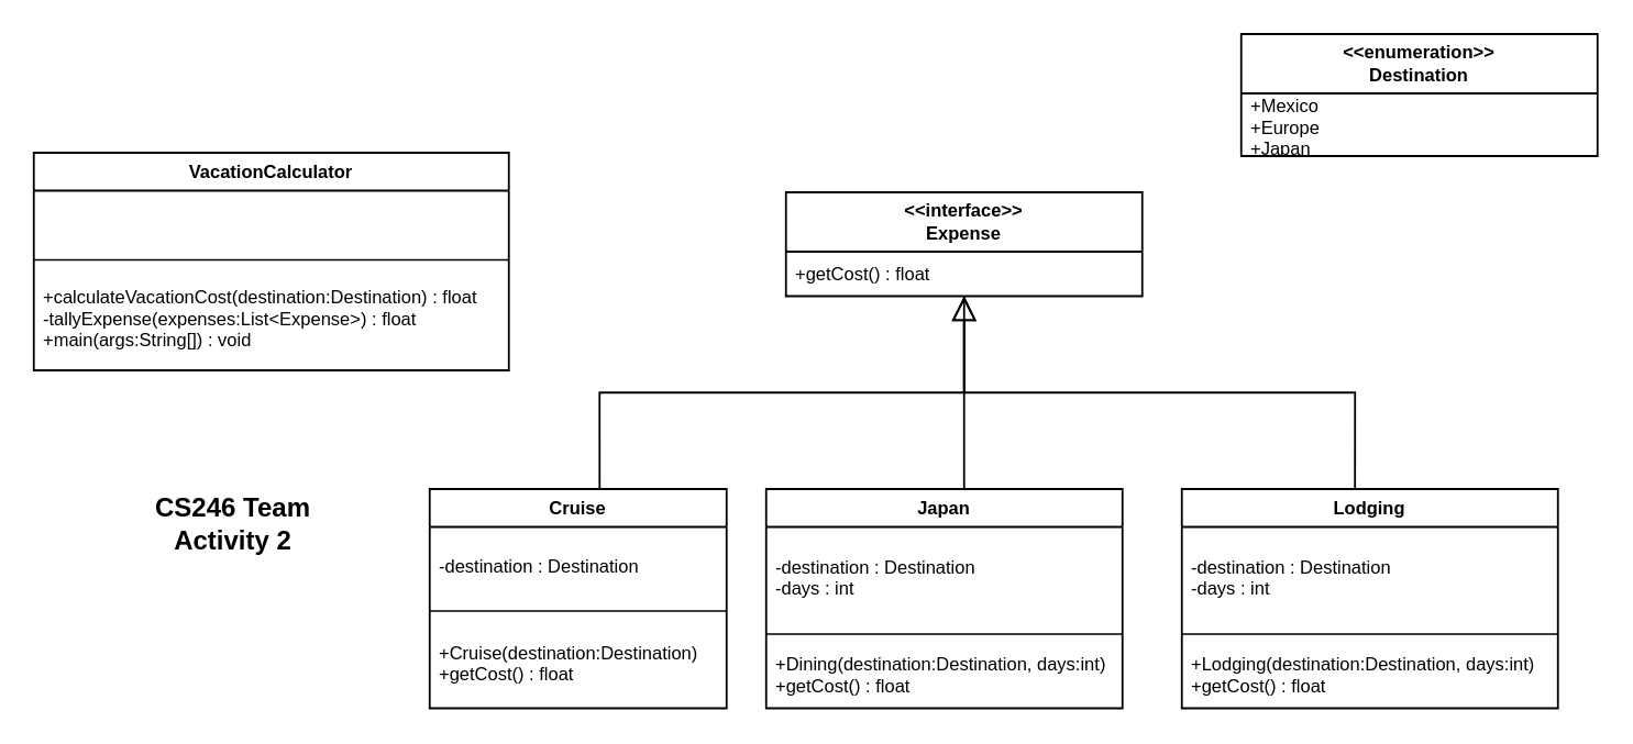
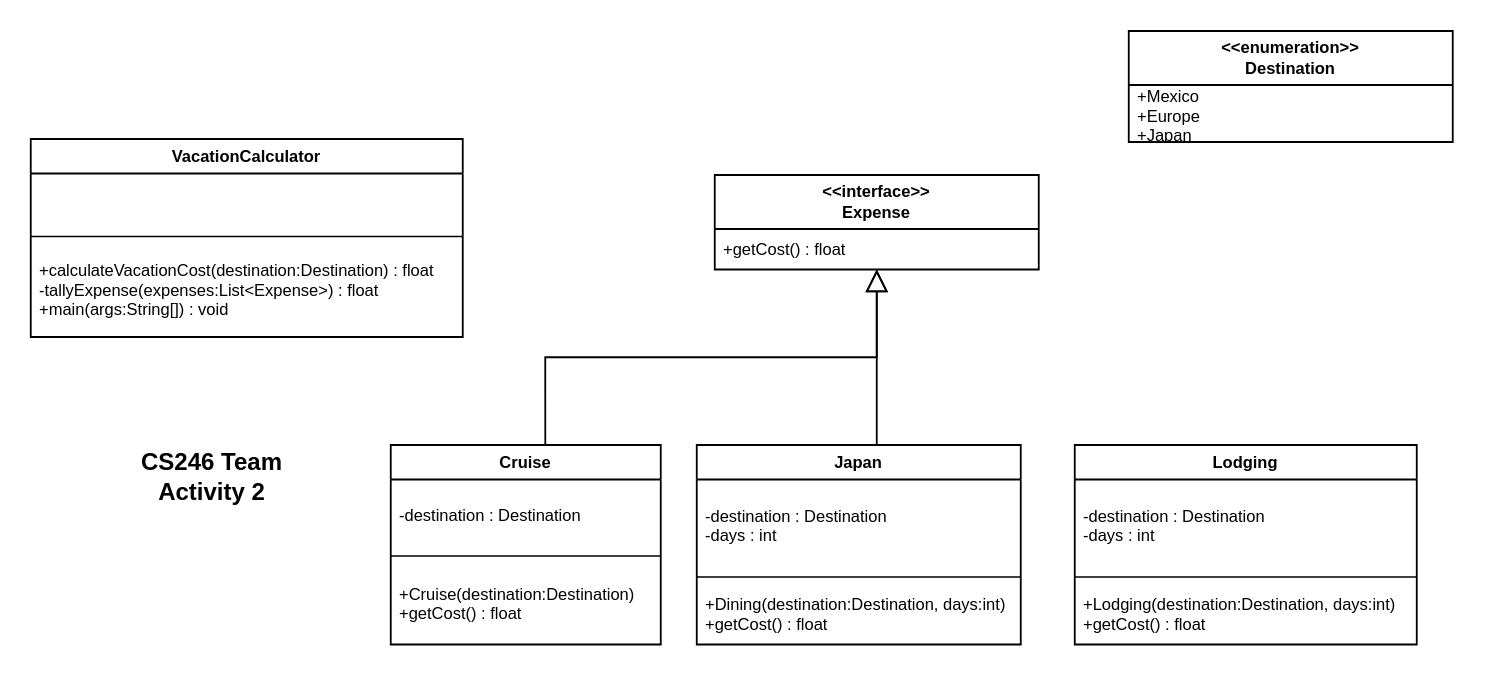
  <mxCell id="0" />
  <mxCell id="1" parent="0" />
  <mxCell id="2" value="VacationCalculator" style="html=1;whiteSpace=wrap;swimlane;childLayout=stackLayout;horizontal=1;startSize=26;horizontalStack=0;resizeParent=1;resizeParentMax=0;resizeLast=0;collapsible=1;marginBottom=0;swimlaneFillColor=#ffffff;startSize=23;fontSize=11;fontColor=#000000;spacing=0;strokeOpacity=100;strokeWidth=1.2;" vertex="1" parent="1"><mxGeometry x="20" y="92" width="288" height="132" as="geometry" /></mxCell>
  <mxCell id="3" value="" style="part=1;resizeHeight=0;strokeColor=none;fillColor=none;align=left;verticalAlign=middle;spacingLeft=4;spacingRight=4;overflow=hidden;rotatable=0;points=[[0,0.5],[1,0.5]];portConstraint=eastwest;swimlaneFillColor=#ffffff;strokeOpacity=100;fontSize=11;" vertex="1" parent="2"><mxGeometry y="23" width="288" height="38" as="geometry" /></mxCell>
  <mxCell id="4" value="" style="line;strokeWidth=1;fillColor=none;align=left;verticalAlign=middle;spacingTop=-1;spacingLeft=3;spacingRight=3;rotatable=0;labelPosition=right;points=[];portConstraint=eastwest;" vertex="1" parent="2"><mxGeometry y="61" width="288" height="8" as="geometry" /></mxCell>
  <mxCell id="5" value="+calculateVacationCost(destination:Destination) : float&#10;-tallyExpense(expenses:List&lt;Expense&gt;) : float&#10;+main(args:String[]) : void" style="part=1;resizeHeight=0;strokeColor=none;fillColor=none;align=left;verticalAlign=middle;spacingLeft=4;spacingRight=4;overflow=hidden;rotatable=0;points=[[0,0.5],[1,0.5]];portConstraint=eastwest;swimlaneFillColor=#ffffff;strokeOpacity=100;fontSize=11;fontColor=#000000;fontStyle=0;" vertex="1" parent="2"><mxGeometry y="69" width="288" height="63" as="geometry" /></mxCell>
  <mxCell id="6" value="&amp;lt;&amp;lt;interface&amp;gt;&amp;gt;&#10;Expense" style="html=1;whiteSpace=wrap;swimlane;childLayout=stackLayout;horizontal=1;startSize=26;horizontalStack=0;resizeParent=1;resizeParentMax=0;resizeLast=0;collapsible=1;marginBottom=0;swimlaneFillColor=#ffffff;startSize=36;fontSize=11;fontStyle=1;spacing=0;strokeOpacity=100;strokeWidth=1.2;" vertex="1" parent="1"><mxGeometry x="476" y="116" width="216" height="63" as="geometry" /></mxCell>
  <mxCell id="7" value="+getCost() : float" style="part=1;resizeHeight=0;strokeColor=none;fillColor=none;align=left;verticalAlign=middle;spacingLeft=4;spacingRight=4;overflow=hidden;rotatable=0;points=[[0,0.5],[1,0.5]];portConstraint=eastwest;swimlaneFillColor=#ffffff;strokeOpacity=100;fontSize=11;fontColor=#000000;" vertex="1" parent="6"><mxGeometry y="36" width="216" height="27" as="geometry" /></mxCell>
  <mxCell id="8" value="Cruise" style="html=1;whiteSpace=wrap;swimlane;childLayout=stackLayout;horizontal=1;startSize=26;horizontalStack=0;resizeParent=1;resizeParentMax=0;resizeLast=0;collapsible=1;marginBottom=0;swimlaneFillColor=#ffffff;startSize=23;fontSize=11;fontColor=#000000;spacing=0;strokeOpacity=100;strokeWidth=1.2;" vertex="1" parent="1"><mxGeometry x="260" y="296" width="180" height="133" as="geometry" /></mxCell>
  <mxCell id="9" value="-destination : Destination" style="part=1;resizeHeight=0;strokeColor=none;fillColor=none;align=left;verticalAlign=middle;spacingLeft=4;spacingRight=4;overflow=hidden;rotatable=0;points=[[0,0.5],[1,0.5]];portConstraint=eastwest;swimlaneFillColor=#ffffff;strokeOpacity=100;fontSize=11;fontColor=#000000;" vertex="1" parent="8"><mxGeometry y="23" width="180" height="47" as="geometry" /></mxCell>
  <mxCell id="10" value="" style="line;strokeWidth=1;fillColor=none;align=left;verticalAlign=middle;spacingTop=-1;spacingLeft=3;spacingRight=3;rotatable=0;labelPosition=right;points=[];portConstraint=eastwest;" vertex="1" parent="8"><mxGeometry y="70" width="180" height="8" as="geometry" /></mxCell>
  <mxCell id="11" value="+Cruise(destination:Destination)&#10;+getCost() : float" style="part=1;resizeHeight=0;strokeColor=none;fillColor=none;align=left;verticalAlign=middle;spacingLeft=4;spacingRight=4;overflow=hidden;rotatable=0;points=[[0,0.5],[1,0.5]];portConstraint=eastwest;swimlaneFillColor=#ffffff;strokeOpacity=100;fontSize=11;fontColor=#000000;" vertex="1" parent="8"><mxGeometry y="78" width="180" height="55" as="geometry" /></mxCell>
  <mxCell id="12" value="Japan" style="html=1;whiteSpace=wrap;swimlane;childLayout=stackLayout;horizontal=1;startSize=26;horizontalStack=0;resizeParent=1;resizeParentMax=0;resizeLast=0;collapsible=1;marginBottom=0;swimlaneFillColor=#ffffff;startSize=23;fontSize=11;fontColor=#000000;spacing=0;strokeOpacity=100;strokeWidth=1.2;" vertex="1" parent="1"><mxGeometry x="464" y="296" width="216" height="133" as="geometry" /></mxCell>
  <mxCell id="13" value="-destination : Destination&#10;-days : int" style="part=1;resizeHeight=0;strokeColor=none;fillColor=none;align=left;verticalAlign=middle;spacingLeft=4;spacingRight=4;overflow=hidden;rotatable=0;points=[[0,0.5],[1,0.5]];portConstraint=eastwest;swimlaneFillColor=#ffffff;strokeOpacity=100;fontSize=11;fontColor=#000000;" vertex="1" parent="12"><mxGeometry y="23" width="216" height="61" as="geometry" /></mxCell>
  <mxCell id="14" value="" style="line;strokeWidth=1;fillColor=none;align=left;verticalAlign=middle;spacingTop=-1;spacingLeft=3;spacingRight=3;rotatable=0;labelPosition=right;points=[];portConstraint=eastwest;" vertex="1" parent="12"><mxGeometry y="84" width="216" height="8" as="geometry" /></mxCell>
  <mxCell id="15" value="+Dining(destination:Destination, days:int)&#10;+getCost() : float" style="part=1;resizeHeight=0;strokeColor=none;fillColor=none;align=left;verticalAlign=middle;spacingLeft=4;spacingRight=4;overflow=hidden;rotatable=0;points=[[0,0.5],[1,0.5]];portConstraint=eastwest;swimlaneFillColor=#ffffff;strokeOpacity=100;fontSize=11;fontColor=#000000;" vertex="1" parent="12"><mxGeometry y="92" width="216" height="41" as="geometry" /></mxCell>
  <mxCell id="16" value="Lodging" style="html=1;whiteSpace=wrap;swimlane;childLayout=stackLayout;horizontal=1;startSize=26;horizontalStack=0;resizeParent=1;resizeParentMax=0;resizeLast=0;collapsible=1;marginBottom=0;swimlaneFillColor=#ffffff;startSize=23;fontSize=11;fontColor=#000000;spacing=0;strokeOpacity=100;strokeWidth=1.2;" vertex="1" parent="1"><mxGeometry x="716" y="296" width="228" height="133" as="geometry" /></mxCell>
  <mxCell id="17" value="-destination : Destination&#10;-days : int" style="part=1;resizeHeight=0;strokeColor=none;fillColor=none;align=left;verticalAlign=middle;spacingLeft=4;spacingRight=4;overflow=hidden;rotatable=0;points=[[0,0.5],[1,0.5]];portConstraint=eastwest;swimlaneFillColor=#ffffff;strokeOpacity=100;fontSize=11;fontColor=#000000;" vertex="1" parent="16"><mxGeometry y="23" width="228" height="61" as="geometry" /></mxCell>
  <mxCell id="18" value="" style="line;strokeWidth=1;fillColor=none;align=left;verticalAlign=middle;spacingTop=-1;spacingLeft=3;spacingRight=3;rotatable=0;labelPosition=right;points=[];portConstraint=eastwest;" vertex="1" parent="16"><mxGeometry y="84" width="228" height="8" as="geometry" /></mxCell>
  <mxCell id="19" value="+Lodging(destination:Destination, days:int)&#10;+getCost() : float" style="part=1;resizeHeight=0;strokeColor=none;fillColor=none;align=left;verticalAlign=middle;spacingLeft=4;spacingRight=4;overflow=hidden;rotatable=0;points=[[0,0.5],[1,0.5]];portConstraint=eastwest;swimlaneFillColor=#ffffff;strokeOpacity=100;fontSize=11;fontColor=#000000;" vertex="1" parent="16"><mxGeometry y="92" width="228" height="41" as="geometry" /></mxCell>
  <mxCell id="20" value="" style="html=1;jettySize=18;fontSize=11;strokeWidth=1.2;rounded=1;arcSize=0;edgeStyle=orthogonalEdgeStyle;startArrow=none;endArrow=block;endFill=0;endSize=12;exitX=0.573;exitY=-0.004;exitPerimeter=1;entryX=0.5;entryY=1.007;entryPerimeter=1;" edge="1" parent="1" source="8" target="6"><mxGeometry width="100" height="100" relative="1" as="geometry" /></mxCell>
- <mxCell id="21" value="" style="html=1;jettySize=18;fontSize=11;strokeWidth=1.2;rounded=1;arcSize=0;edgeStyle=orthogonalEdgeStyle;startArrow=none;endArrow=none;endFill=0;endSize=12;exitX=0.556;exitY=-0.004;exitPerimeter=1;entryX=0.5;entryY=1.007;entryPerimeter=1;" edge="1" parent="1" source="12" target="6"><mxGeometry width="100" height="100" relative="1" as="geometry" /></mxCell>
- <mxCell id="22" value="" style="html=1;jettySize=18;fontSize=11;strokeWidth=1.2;rounded=1;arcSize=0;edgeStyle=orthogonalEdgeStyle;startArrow=none;endArrow=block;endFill=0;endSize=12;exitX=0.46;exitY=-0.004;exitPerimeter=1;entryX=0.5;entryY=1.007;entryPerimeter=1;" edge="1" parent="1" source="16" target="6"><mxGeometry width="100" height="100" relative="1" as="geometry" /></mxCell>
+ <mxCell id="21" value="" style="html=1;jettySize=18;fontSize=11;strokeWidth=1.2;rounded=1;arcSize=0;edgeStyle=orthogonalEdgeStyle;startArrow=none;endArrow=block;endFill=0;endSize=12;exitX=0.556;exitY=-0.004;exitPerimeter=1;entryX=0.5;entryY=1.007;entryPerimeter=1;" edge="1" parent="1" source="12" target="6"><mxGeometry width="100" height="100" relative="1" as="geometry" /></mxCell>
  <mxCell id="23" value="CS246 Team Activity 2" style="html=1;whiteSpace=wrap;;fontSize=16;fontColor=#000000;fontStyle=1;spacing=5;strokeOpacity=0;fillOpacity=0;fillColor=#ffffff;strokeWidth=1.2;" vertex="1" parent="1"><mxGeometry x="69" y="295" width="144" height="44" as="geometry" /></mxCell>
  <mxCell id="24" value="&amp;lt;&amp;lt;enumeration&amp;gt;&amp;gt;&#10;Destination" style="html=1;whiteSpace=wrap;swimlane;childLayout=stackLayout;horizontal=1;startSize=26;horizontalStack=0;resizeParent=1;resizeParentMax=0;resizeLast=0;collapsible=1;marginBottom=0;swimlaneFillColor=#ffffff;startSize=36;fontSize=11;fontStyle=1;spacing=0;strokeOpacity=100;strokeWidth=1.2;" vertex="1" parent="1"><mxGeometry x="752" y="20" width="216" height="74" as="geometry" /></mxCell>
  <mxCell id="25" value="+Mexico&#10;+Europe&#10;+Japan" style="part=1;resizeHeight=0;strokeColor=none;fillColor=none;align=left;verticalAlign=middle;spacingLeft=4;spacingRight=4;overflow=hidden;rotatable=0;points=[[0,0.5],[1,0.5]];portConstraint=eastwest;swimlaneFillColor=#ffffff;strokeOpacity=100;fontSize=11;fontColor=#000000;" vertex="1" parent="24"><mxGeometry y="36" width="216" height="38" as="geometry" /></mxCell>
